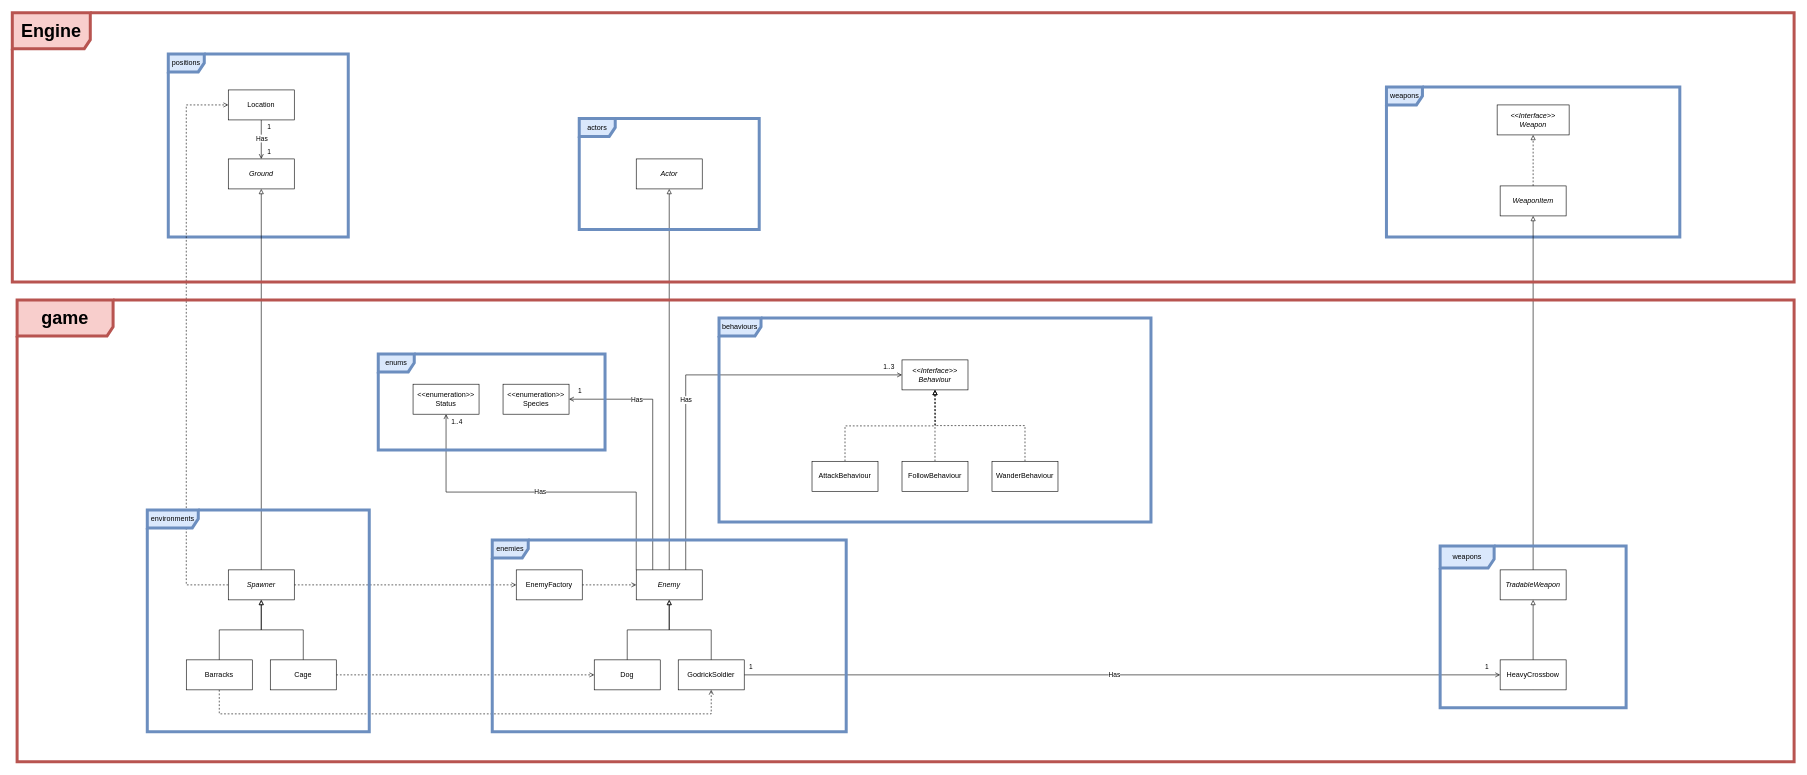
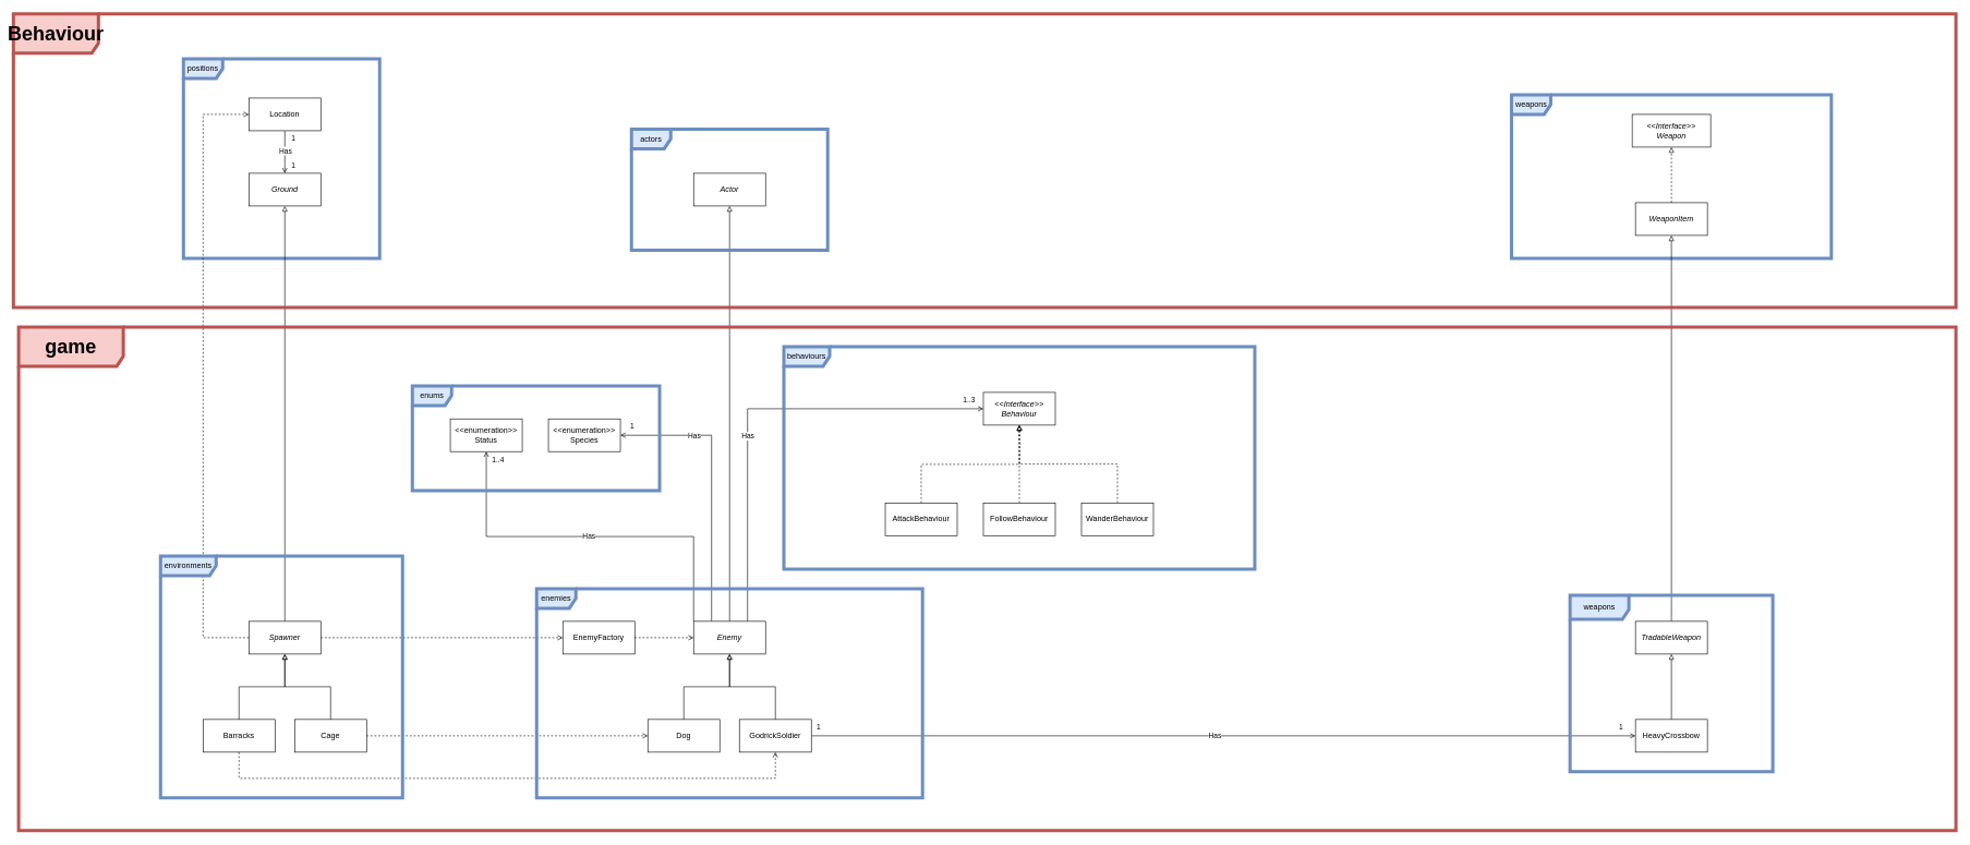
  <mxCell id="0" />
  <mxCell id="1" parent="0" />
  <mxCell id="2" value="positions" style="shape=umlFrame;whiteSpace=wrap;html=1;pointerEvents=0;fillColor=#dae8fc;strokeColor=#6c8ebf;strokeWidth=5;" vertex="1" parent="1"><mxGeometry x="280" y="89" width="300" height="305" as="geometry" /></mxCell>
  <mxCell id="3" value="&lt;i&gt;Ground&lt;/i&gt;" style="html=1;whiteSpace=wrap;" vertex="1" parent="1"><mxGeometry x="380" y="264" width="110" height="50" as="geometry" /></mxCell>
  <mxCell id="4" style="edgeStyle=orthogonalEdgeStyle;rounded=0;orthogonalLoop=1;jettySize=auto;html=1;exitX=0.5;exitY=1;exitDx=0;exitDy=0;entryX=0.5;entryY=0;entryDx=0;entryDy=0;endArrow=open;endFill=0;" edge="1" parent="1" source="8" target="3"><mxGeometry relative="1" as="geometry" /></mxCell>
  <mxCell id="5" value="Has" style="edgeLabel;html=1;align=center;verticalAlign=middle;resizable=0;points=[];" vertex="1" connectable="0" parent="4"><mxGeometry x="-0.252" y="-1" relative="1" as="geometry"><mxPoint x="1" y="6" as="offset" /></mxGeometry></mxCell>
  <mxCell id="6" value="1" style="edgeLabel;html=1;align=center;verticalAlign=middle;resizable=0;points=[];" vertex="1" connectable="0" parent="4"><mxGeometry x="-0.871" y="1" relative="1" as="geometry"><mxPoint x="11" y="6" as="offset" /></mxGeometry></mxCell>
  <mxCell id="7" value="1" style="edgeLabel;html=1;align=center;verticalAlign=middle;resizable=0;points=[];" vertex="1" connectable="0" parent="4"><mxGeometry x="0.613" relative="1" as="geometry"><mxPoint x="12" as="offset" /></mxGeometry></mxCell>
  <mxCell id="8" value="Location" style="html=1;whiteSpace=wrap;" vertex="1" parent="1"><mxGeometry x="380" y="149" width="110" height="50" as="geometry" /></mxCell>
  <mxCell id="9" style="edgeStyle=orthogonalEdgeStyle;rounded=0;orthogonalLoop=1;jettySize=auto;html=1;exitX=0.5;exitY=0;exitDx=0;exitDy=0;entryX=0.5;entryY=1;entryDx=0;entryDy=0;endArrow=block;endFill=0;" edge="1" parent="1" source="12" target="3"><mxGeometry relative="1" as="geometry" /></mxCell>
  <mxCell id="10" style="edgeStyle=orthogonalEdgeStyle;rounded=0;orthogonalLoop=1;jettySize=auto;html=1;exitX=0;exitY=0.5;exitDx=0;exitDy=0;entryX=0;entryY=0.5;entryDx=0;entryDy=0;dashed=1;endArrow=open;endFill=0;" edge="1" parent="1" source="12" target="8"><mxGeometry relative="1" as="geometry"><Array as="points"><mxPoint x="310" y="974" /><mxPoint x="310" y="174" /></Array></mxGeometry></mxCell>
  <mxCell id="11" style="edgeStyle=orthogonalEdgeStyle;rounded=0;orthogonalLoop=1;jettySize=auto;html=1;exitX=1;exitY=0.5;exitDx=0;exitDy=0;entryX=0;entryY=0.5;entryDx=0;entryDy=0;dashed=1;endArrow=open;endFill=0;" edge="1" parent="1" source="12" target="20"><mxGeometry relative="1" as="geometry" /></mxCell>
  <mxCell id="12" value="&lt;i&gt;Spawner&lt;/i&gt;" style="html=1;whiteSpace=wrap;" vertex="1" parent="1"><mxGeometry x="380" y="949" width="110" height="50" as="geometry" /></mxCell>
  <mxCell id="13" style="edgeStyle=orthogonalEdgeStyle;rounded=0;orthogonalLoop=1;jettySize=auto;html=1;exitX=0.5;exitY=0;exitDx=0;exitDy=0;entryX=0.5;entryY=1;entryDx=0;entryDy=0;endArrow=block;endFill=0;" edge="1" parent="1" source="15" target="12"><mxGeometry relative="1" as="geometry" /></mxCell>
  <mxCell id="14" style="edgeStyle=orthogonalEdgeStyle;rounded=0;orthogonalLoop=1;jettySize=auto;html=1;exitX=0.5;exitY=1;exitDx=0;exitDy=0;entryX=0.5;entryY=1;entryDx=0;entryDy=0;endArrow=open;endFill=0;dashed=1;" edge="1" parent="1" source="15" target="39"><mxGeometry relative="1" as="geometry"><Array as="points"><mxPoint x="365" y="1189" /><mxPoint x="1185" y="1189" /></Array></mxGeometry></mxCell>
  <mxCell id="15" value="Barracks" style="html=1;whiteSpace=wrap;" vertex="1" parent="1"><mxGeometry x="310" y="1099" width="110" height="50" as="geometry" /></mxCell>
  <mxCell id="16" style="edgeStyle=orthogonalEdgeStyle;rounded=0;orthogonalLoop=1;jettySize=auto;html=1;exitX=0.5;exitY=0;exitDx=0;exitDy=0;entryX=0.5;entryY=1;entryDx=0;entryDy=0;endArrow=block;endFill=0;" edge="1" parent="1" source="18" target="12"><mxGeometry relative="1" as="geometry" /></mxCell>
  <mxCell id="17" style="edgeStyle=orthogonalEdgeStyle;rounded=0;orthogonalLoop=1;jettySize=auto;html=1;exitX=1;exitY=0.5;exitDx=0;exitDy=0;entryX=0;entryY=0.5;entryDx=0;entryDy=0;endArrow=open;endFill=0;dashed=1;" edge="1" parent="1" source="18" target="41"><mxGeometry relative="1" as="geometry" /></mxCell>
  <mxCell id="18" value="Cage" style="html=1;whiteSpace=wrap;" vertex="1" parent="1"><mxGeometry x="450" y="1099" width="110" height="50" as="geometry" /></mxCell>
  <mxCell id="19" style="edgeStyle=orthogonalEdgeStyle;rounded=0;orthogonalLoop=1;jettySize=auto;html=1;exitX=1;exitY=0.5;exitDx=0;exitDy=0;entryX=0;entryY=0.5;entryDx=0;entryDy=0;dashed=1;endArrow=open;endFill=0;" edge="1" parent="1" source="20" target="31"><mxGeometry relative="1" as="geometry" /></mxCell>
  <mxCell id="20" value="EnemyFactory" style="html=1;whiteSpace=wrap;" vertex="1" parent="1"><mxGeometry x="860" y="949" width="110" height="50" as="geometry" /></mxCell>
  <mxCell id="21" style="edgeStyle=orthogonalEdgeStyle;rounded=0;orthogonalLoop=1;jettySize=auto;html=1;exitX=0.5;exitY=0;exitDx=0;exitDy=0;endArrow=block;endFill=0;" edge="1" parent="1" source="31" target="33"><mxGeometry relative="1" as="geometry" /></mxCell>
  <mxCell id="22" style="edgeStyle=orthogonalEdgeStyle;rounded=0;orthogonalLoop=1;jettySize=auto;html=1;exitX=0.75;exitY=0;exitDx=0;exitDy=0;entryX=0;entryY=0.5;entryDx=0;entryDy=0;endArrow=open;endFill=0;" edge="1" parent="1" source="31" target="49"><mxGeometry relative="1" as="geometry" /></mxCell>
  <mxCell id="23" value="Has" style="edgeLabel;html=1;align=center;verticalAlign=middle;resizable=0;points=[];" vertex="1" connectable="0" parent="22"><mxGeometry x="-0.181" relative="1" as="geometry"><mxPoint y="-3" as="offset" /></mxGeometry></mxCell>
  <mxCell id="24" value="1..3" style="edgeLabel;html=1;align=center;verticalAlign=middle;resizable=0;points=[];" vertex="1" connectable="0" parent="22"><mxGeometry x="0.935" relative="1" as="geometry"><mxPoint y="-15" as="offset" /></mxGeometry></mxCell>
  <mxCell id="25" style="edgeStyle=orthogonalEdgeStyle;rounded=0;orthogonalLoop=1;jettySize=auto;html=1;exitX=0.25;exitY=0;exitDx=0;exitDy=0;entryX=1;entryY=0.5;entryDx=0;entryDy=0;endArrow=open;endFill=0;" edge="1" parent="1" source="31" target="51"><mxGeometry relative="1" as="geometry" /></mxCell>
  <mxCell id="26" value="Has" style="edgeLabel;html=1;align=center;verticalAlign=middle;resizable=0;points=[];" vertex="1" connectable="0" parent="25"><mxGeometry x="0.474" relative="1" as="geometry"><mxPoint as="offset" /></mxGeometry></mxCell>
  <mxCell id="27" value="1" style="edgeLabel;html=1;align=center;verticalAlign=middle;resizable=0;points=[];" vertex="1" connectable="0" parent="25"><mxGeometry x="0.921" y="-1" relative="1" as="geometry"><mxPoint y="-14" as="offset" /></mxGeometry></mxCell>
  <mxCell id="28" style="edgeStyle=orthogonalEdgeStyle;rounded=0;orthogonalLoop=1;jettySize=auto;html=1;exitX=0;exitY=0;exitDx=0;exitDy=0;entryX=0.5;entryY=1;entryDx=0;entryDy=0;endArrow=open;endFill=0;" edge="1" parent="1" source="31" target="52"><mxGeometry relative="1" as="geometry" /></mxCell>
  <mxCell id="29" value="Has" style="edgeLabel;html=1;align=center;verticalAlign=middle;resizable=0;points=[];" vertex="1" connectable="0" parent="28"><mxGeometry x="-0.021" y="1" relative="1" as="geometry"><mxPoint x="-8" y="-2" as="offset" /></mxGeometry></mxCell>
  <mxCell id="30" value="1..4" style="edgeLabel;html=1;align=center;verticalAlign=middle;resizable=0;points=[];" vertex="1" connectable="0" parent="28"><mxGeometry x="0.957" y="-1" relative="1" as="geometry"><mxPoint x="16" as="offset" /></mxGeometry></mxCell>
  <mxCell id="31" value="&lt;i&gt;Enemy&lt;/i&gt;" style="html=1;whiteSpace=wrap;" vertex="1" parent="1"><mxGeometry x="1060" y="949" width="110" height="50" as="geometry" /></mxCell>
  <mxCell id="32" value="actors" style="shape=umlFrame;whiteSpace=wrap;html=1;pointerEvents=0;fillColor=#dae8fc;strokeColor=#6c8ebf;strokeWidth=5;" vertex="1" parent="1"><mxGeometry x="965" y="196.5" width="300" height="185" as="geometry" /></mxCell>
  <mxCell id="33" value="&lt;i&gt;Actor&lt;/i&gt;" style="html=1;whiteSpace=wrap;" vertex="1" parent="1"><mxGeometry x="1060" y="264" width="110" height="50" as="geometry" /></mxCell>
  <mxCell id="34" style="edgeStyle=orthogonalEdgeStyle;rounded=0;orthogonalLoop=1;jettySize=auto;html=1;exitX=0.5;exitY=0;exitDx=0;exitDy=0;endArrow=block;endFill=0;" edge="1" parent="1" source="39" target="31"><mxGeometry relative="1" as="geometry" /></mxCell>
  <mxCell id="35" style="edgeStyle=orthogonalEdgeStyle;rounded=0;orthogonalLoop=1;jettySize=auto;html=1;exitX=1;exitY=0.5;exitDx=0;exitDy=0;endArrow=open;endFill=0;" edge="1" parent="1" source="39" target="62"><mxGeometry relative="1" as="geometry" /></mxCell>
  <mxCell id="36" value="Has" style="edgeLabel;html=1;align=center;verticalAlign=middle;resizable=0;points=[];" vertex="1" connectable="0" parent="35"><mxGeometry x="-0.023" y="1" relative="1" as="geometry"><mxPoint as="offset" /></mxGeometry></mxCell>
  <mxCell id="37" value="1" style="edgeLabel;html=1;align=center;verticalAlign=middle;resizable=0;points=[];" vertex="1" connectable="0" parent="35"><mxGeometry x="-0.973" y="5" relative="1" as="geometry"><mxPoint x="-7" y="-10" as="offset" /></mxGeometry></mxCell>
  <mxCell id="38" value="1" style="edgeLabel;html=1;align=center;verticalAlign=middle;resizable=0;points=[];" vertex="1" connectable="0" parent="35"><mxGeometry x="0.962" y="1" relative="1" as="geometry"><mxPoint x="1" y="-14" as="offset" /></mxGeometry></mxCell>
  <mxCell id="39" value="GodrickSoldier" style="html=1;whiteSpace=wrap;" vertex="1" parent="1"><mxGeometry x="1130" y="1099" width="110" height="50" as="geometry" /></mxCell>
  <mxCell id="40" style="edgeStyle=orthogonalEdgeStyle;rounded=0;orthogonalLoop=1;jettySize=auto;html=1;exitX=0.5;exitY=0;exitDx=0;exitDy=0;entryX=0.5;entryY=1;entryDx=0;entryDy=0;endArrow=block;endFill=0;" edge="1" parent="1" source="41" target="31"><mxGeometry relative="1" as="geometry" /></mxCell>
  <mxCell id="41" value="Dog" style="html=1;whiteSpace=wrap;" vertex="1" parent="1"><mxGeometry x="990" y="1099" width="110" height="50" as="geometry" /></mxCell>
  <mxCell id="42" value="behaviours" style="shape=umlFrame;whiteSpace=wrap;html=1;pointerEvents=0;width=70;height=30;fillColor=#dae8fc;strokeColor=#6c8ebf;strokeWidth=5;" vertex="1" parent="1"><mxGeometry x="1198" y="529" width="720" height="340" as="geometry" /></mxCell>
  <mxCell id="43" style="edgeStyle=orthogonalEdgeStyle;rounded=0;orthogonalLoop=1;jettySize=auto;html=1;exitX=0.5;exitY=0;exitDx=0;exitDy=0;dashed=1;endArrow=block;endFill=0;" edge="1" parent="1" source="44"><mxGeometry relative="1" as="geometry"><mxPoint x="1558" y="649" as="targetPoint" /></mxGeometry></mxCell>
  <mxCell id="44" value="AttackBehaviour" style="html=1;whiteSpace=wrap;" vertex="1" parent="1"><mxGeometry x="1353" y="768" width="110" height="50" as="geometry" /></mxCell>
  <mxCell id="45" style="edgeStyle=orthogonalEdgeStyle;rounded=0;orthogonalLoop=1;jettySize=auto;html=1;exitX=0.5;exitY=0;exitDx=0;exitDy=0;entryX=0.5;entryY=1;entryDx=0;entryDy=0;dashed=1;endArrow=block;endFill=0;" edge="1" parent="1" source="46" target="49"><mxGeometry relative="1" as="geometry" /></mxCell>
  <mxCell id="46" value="FollowBehaviour" style="html=1;whiteSpace=wrap;" vertex="1" parent="1"><mxGeometry x="1503" y="768" width="110" height="50" as="geometry" /></mxCell>
  <mxCell id="47" style="edgeStyle=orthogonalEdgeStyle;rounded=0;orthogonalLoop=1;jettySize=auto;html=1;exitX=0.5;exitY=0;exitDx=0;exitDy=0;entryX=0.5;entryY=1;entryDx=0;entryDy=0;dashed=1;endArrow=block;endFill=0;" edge="1" parent="1" source="48" target="49"><mxGeometry relative="1" as="geometry" /></mxCell>
  <mxCell id="48" value="WanderBehaviour" style="html=1;whiteSpace=wrap;" vertex="1" parent="1"><mxGeometry x="1653" y="768" width="110" height="50" as="geometry" /></mxCell>
  <mxCell id="49" value="&lt;i&gt;&amp;lt;&amp;lt;Interface&amp;gt;&amp;gt;&lt;br&gt;Behaviour&lt;br&gt;&lt;/i&gt;" style="html=1;whiteSpace=wrap;" vertex="1" parent="1"><mxGeometry x="1503" y="599" width="110" height="50" as="geometry" /></mxCell>
  <mxCell id="50" value="enums" style="shape=umlFrame;whiteSpace=wrap;html=1;pointerEvents=0;fillColor=#dae8fc;strokeColor=#6c8ebf;strokeWidth=5;" vertex="1" parent="1"><mxGeometry x="630" y="589" width="378" height="160" as="geometry" /></mxCell>
  <mxCell id="51" value="&amp;lt;&amp;lt;enumeration&amp;gt;&amp;gt;&lt;br&gt;Species" style="html=1;whiteSpace=wrap;" vertex="1" parent="1"><mxGeometry x="838" y="639.5" width="110" height="50" as="geometry" /></mxCell>
  <mxCell id="52" value="&amp;lt;&amp;lt;enumeration&amp;gt;&amp;gt;&lt;br&gt;Status" style="html=1;whiteSpace=wrap;" vertex="1" parent="1"><mxGeometry x="688" y="639.5" width="110" height="50" as="geometry" /></mxCell>
  <mxCell id="53" value="weapons" style="shape=umlFrame;whiteSpace=wrap;html=1;pointerEvents=0;fillColor=#dae8fc;strokeColor=#6c8ebf;strokeWidth=5;" vertex="1" parent="1"><mxGeometry x="2310.5" y="144" width="489" height="250" as="geometry" /></mxCell>
  <mxCell id="54" style="edgeStyle=orthogonalEdgeStyle;rounded=0;orthogonalLoop=1;jettySize=auto;html=1;exitX=0.5;exitY=0;exitDx=0;exitDy=0;entryX=0.5;entryY=1;entryDx=0;entryDy=0;endArrow=block;endFill=0;dashed=1;" edge="1" parent="1" source="55" target="56"><mxGeometry relative="1" as="geometry" /></mxCell>
  <mxCell id="55" value="&lt;i&gt;WeaponItem&lt;/i&gt;" style="html=1;whiteSpace=wrap;" vertex="1" parent="1"><mxGeometry x="2500" y="309" width="110" height="50" as="geometry" /></mxCell>
  <mxCell id="56" value="&lt;i&gt;&amp;lt;&amp;lt;Interface&amp;gt;&amp;gt;&lt;br&gt;Weapon&lt;br&gt;&lt;/i&gt;" style="html=1;whiteSpace=wrap;" vertex="1" parent="1"><mxGeometry x="2495" y="174" width="120" height="50" as="geometry" /></mxCell>
  <mxCell id="57" style="edgeStyle=orthogonalEdgeStyle;rounded=0;orthogonalLoop=1;jettySize=auto;html=1;entryX=0.5;entryY=1;entryDx=0;entryDy=0;endArrow=block;endFill=0;" edge="1" parent="1" source="59" target="55"><mxGeometry relative="1" as="geometry"><mxPoint x="2565" y="974" as="sourcePoint" /></mxGeometry></mxCell>
  <mxCell id="58" value="" style="edgeStyle=orthogonalEdgeStyle;rounded=0;orthogonalLoop=1;jettySize=auto;html=1;entryX=0.5;entryY=1;entryDx=0;entryDy=0;" edge="1" parent="1" target="59"><mxGeometry relative="1" as="geometry"><mxPoint x="2565" y="974" as="sourcePoint" /><mxPoint x="2555" y="189" as="targetPoint" /></mxGeometry></mxCell>
  <mxCell id="59" value="&lt;i&gt;TradableWeapon&lt;/i&gt;" style="html=1;whiteSpace=wrap;" vertex="1" parent="1"><mxGeometry x="2500" y="949" width="110" height="50" as="geometry" /></mxCell>
  <mxCell id="60" style="edgeStyle=orthogonalEdgeStyle;rounded=0;orthogonalLoop=1;jettySize=auto;html=1;entryX=0.5;entryY=1;entryDx=0;entryDy=0;endArrow=block;endFill=0;" edge="1" parent="1" source="62" target="59"><mxGeometry relative="1" as="geometry"><mxPoint x="2560" y="1124" as="sourcePoint" /></mxGeometry></mxCell>
  <mxCell id="61" value="" style="edgeStyle=orthogonalEdgeStyle;rounded=0;orthogonalLoop=1;jettySize=auto;html=1;entryX=0.5;entryY=1;entryDx=0;entryDy=0;" edge="1" parent="1" target="62"><mxGeometry relative="1" as="geometry"><mxPoint x="2560" y="1124" as="sourcePoint" /><mxPoint x="2555" y="999" as="targetPoint" /></mxGeometry></mxCell>
  <mxCell id="62" value="HeavyCrossbow" style="html=1;whiteSpace=wrap;" vertex="1" parent="1"><mxGeometry x="2500" y="1099" width="110" height="50" as="geometry" /></mxCell>
  <mxCell id="63" value="enemies" style="shape=umlFrame;whiteSpace=wrap;html=1;pointerEvents=0;fillColor=#dae8fc;strokeColor=#6c8ebf;strokeWidth=5;" vertex="1" parent="1"><mxGeometry x="820" y="899" width="590" height="320" as="geometry" /></mxCell>
  <mxCell id="64" value="environments" style="shape=umlFrame;whiteSpace=wrap;html=1;pointerEvents=0;width=85;height=30;fillColor=#dae8fc;strokeColor=#6c8ebf;strokeWidth=5;" vertex="1" parent="1"><mxGeometry x="245" y="849" width="370" height="370" as="geometry" /></mxCell>
  <mxCell id="65" value="weapons" style="shape=umlFrame;whiteSpace=wrap;html=1;pointerEvents=0;width=90;height=37;strokeWidth=5;fillColor=#dae8fc;strokeColor=#6c8ebf;" vertex="1" parent="1"><mxGeometry x="2400" y="909" width="310" height="270" as="geometry" /></mxCell>
- <mxCell id="66" value="&lt;b&gt;&lt;font style=&quot;font-size: 30px;&quot;&gt;Engine&lt;/font&gt;&lt;/b&gt;" style="shape=umlFrame;whiteSpace=wrap;html=1;pointerEvents=0;strokeWidth=5;fillColor=#f8cecc;strokeColor=#b85450;width=130;height=60;" vertex="1" parent="1"><mxGeometry x="20" y="20.25" width="2970" height="448.75" as="geometry" /></mxCell>
+ <mxCell id="66" value="&lt;b&gt;&lt;font style=&quot;font-size: 30px;&quot;&gt;Behaviour&lt;/font&gt;&lt;/b&gt;" style="shape=umlFrame;whiteSpace=wrap;html=1;pointerEvents=0;strokeWidth=5;fillColor=#f8cecc;strokeColor=#b85450;width=130;height=60;" vertex="1" parent="1"><mxGeometry x="20" y="20.25" width="2970" height="448.75" as="geometry" /></mxCell>
  <mxCell id="67" value="&lt;b&gt;&lt;font style=&quot;font-size: 30px;&quot;&gt;game&lt;/font&gt;&lt;/b&gt;" style="shape=umlFrame;whiteSpace=wrap;html=1;pointerEvents=0;strokeWidth=5;fillColor=#f8cecc;strokeColor=#b85450;width=160;height=60;" vertex="1" parent="1"><mxGeometry x="28" y="499" width="2962" height="770" as="geometry" /></mxCell>
